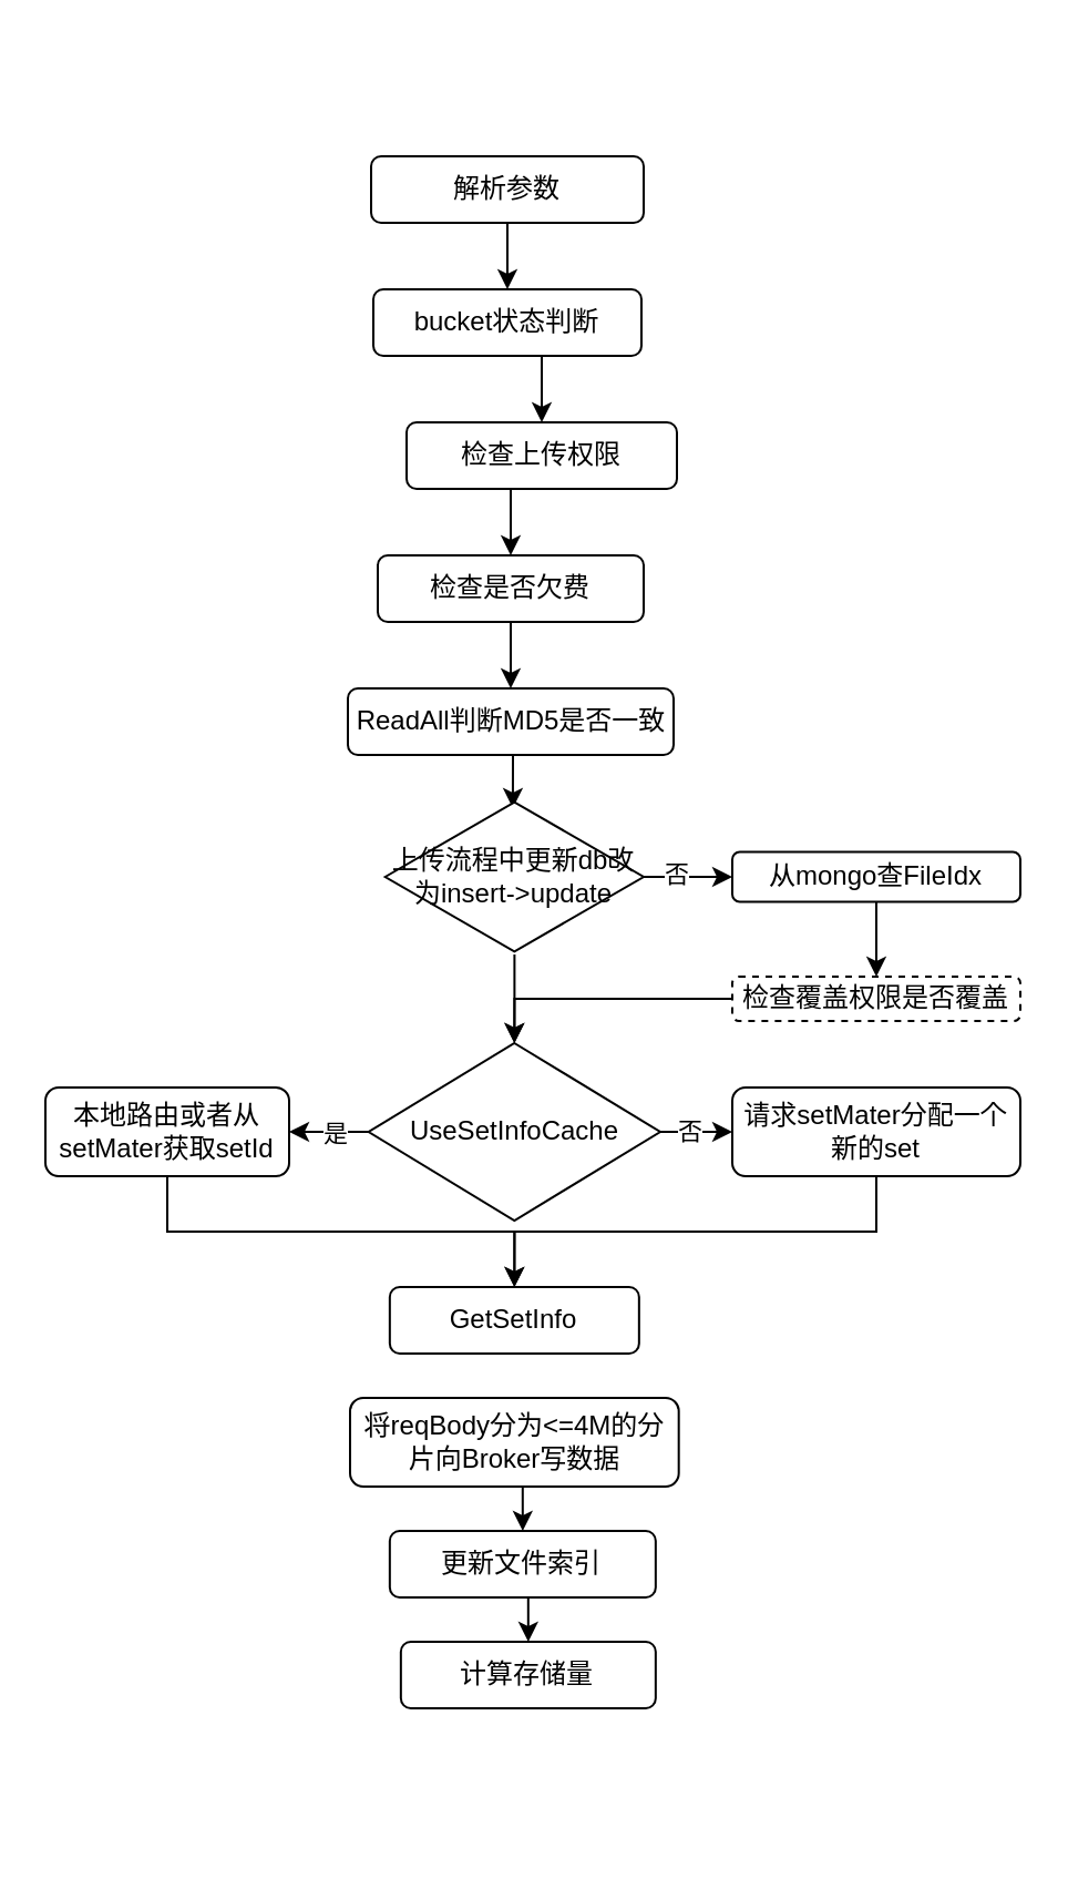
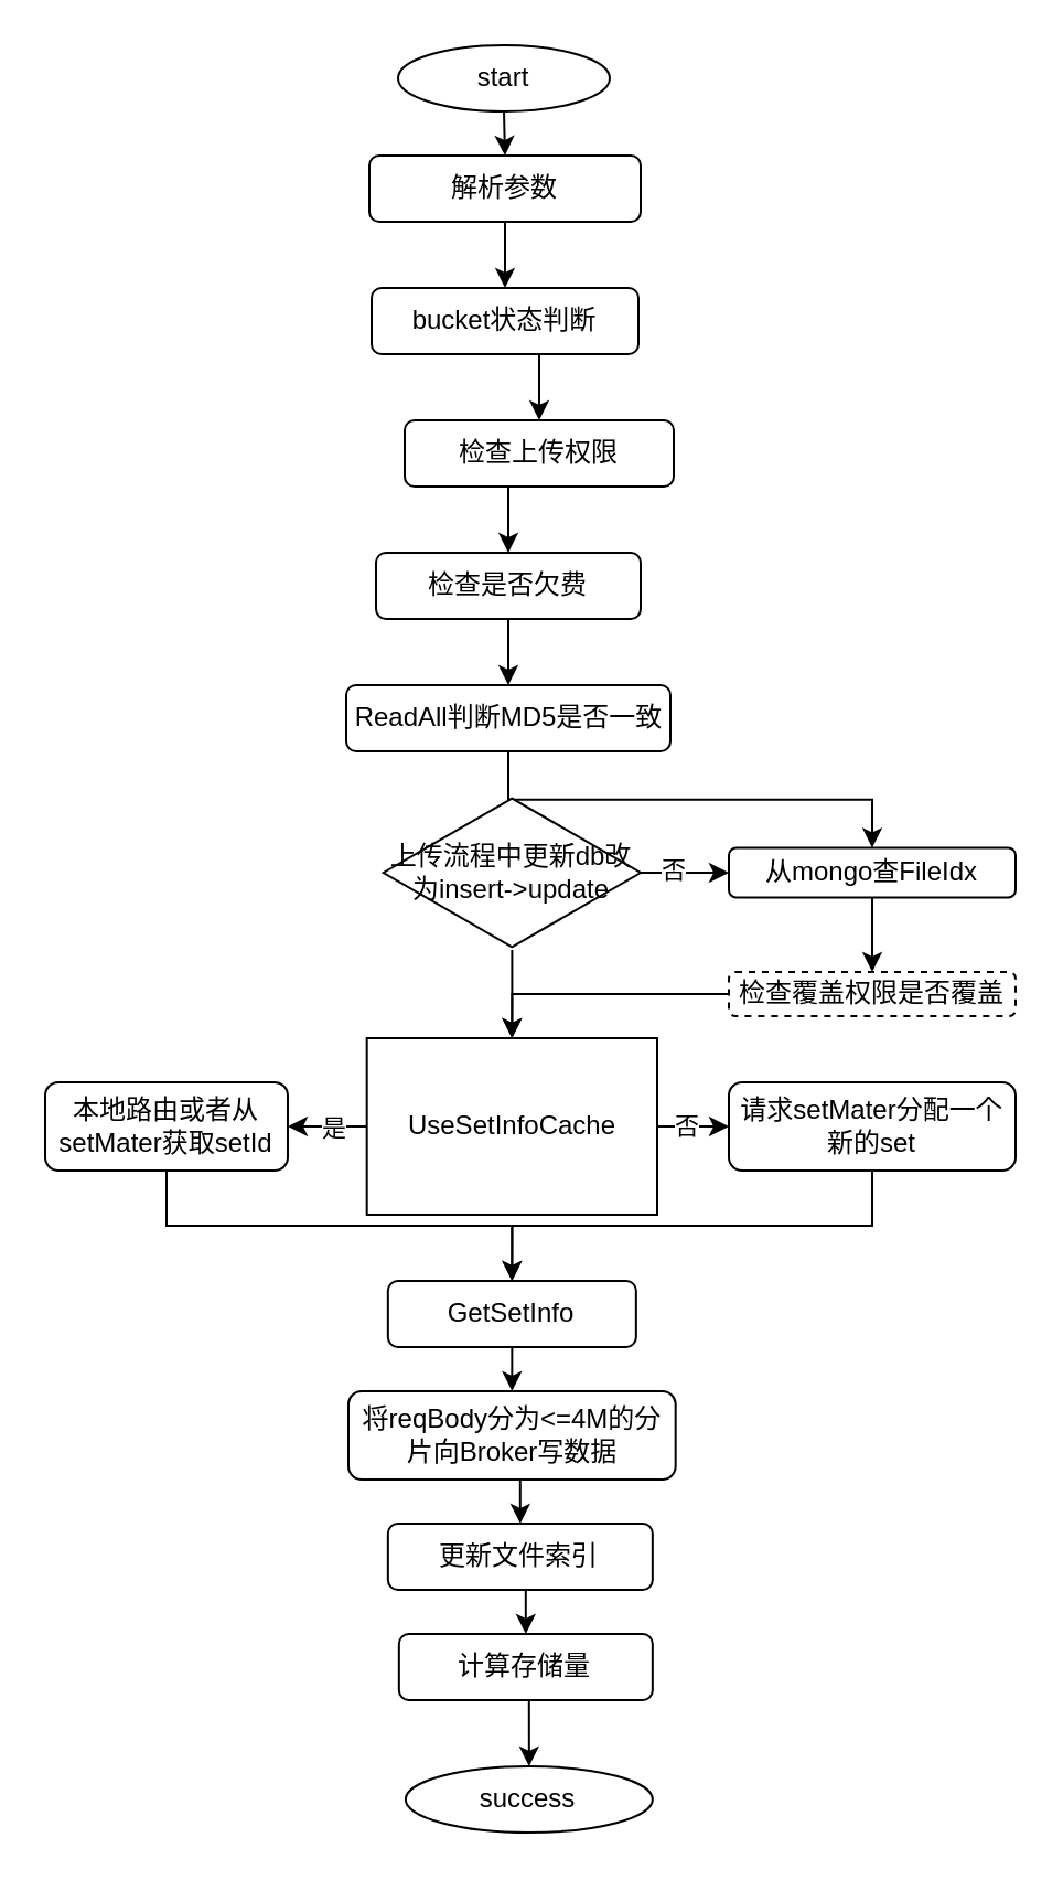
  <mxCell id="0" />
  <mxCell id="1" parent="0" />
+ <mxCell id="2" style="edgeStyle=orthogonalEdgeStyle;rounded=0;orthogonalLoop=1;jettySize=auto;html=1;exitX=0.5;exitY=1;exitDx=0;exitDy=0;entryX=0.5;entryY=0;entryDx=0;entryDy=0;" edge="1" parent="1" source="3" target="5"><mxGeometry relative="1" as="geometry" /></mxCell>
+ <mxCell id="3" value="start" style="ellipse;whiteSpace=wrap;html=1;" vertex="1" parent="1"><mxGeometry x="180" y="20" width="96" height="30" as="geometry" /></mxCell>
  <mxCell id="4" style="edgeStyle=orthogonalEdgeStyle;rounded=0;orthogonalLoop=1;jettySize=auto;html=1;exitX=0.5;exitY=1;exitDx=0;exitDy=0;entryX=0.5;entryY=0;entryDx=0;entryDy=0;" edge="1" parent="1" source="5" target="7"><mxGeometry relative="1" as="geometry" /></mxCell>
  <mxCell id="5" value="解析参数" style="rounded=1;whiteSpace=wrap;html=1;" vertex="1" parent="1"><mxGeometry x="167" y="70" width="123" height="30" as="geometry" /></mxCell>
  <mxCell id="6" style="edgeStyle=orthogonalEdgeStyle;rounded=0;orthogonalLoop=1;jettySize=auto;html=1;exitX=0.5;exitY=1;exitDx=0;exitDy=0;entryX=0.5;entryY=0;entryDx=0;entryDy=0;" edge="1" parent="1" source="7" target="9"><mxGeometry relative="1" as="geometry" /></mxCell>
  <mxCell id="7" value="bucket状态判断" style="rounded=1;whiteSpace=wrap;html=1;" vertex="1" parent="1"><mxGeometry x="168" y="130" width="121" height="30" as="geometry" /></mxCell>
  <mxCell id="8" style="edgeStyle=orthogonalEdgeStyle;rounded=0;orthogonalLoop=1;jettySize=auto;html=1;exitX=0.5;exitY=1;exitDx=0;exitDy=0;entryX=0.5;entryY=0;entryDx=0;entryDy=0;" edge="1" parent="1" source="9" target="11"><mxGeometry relative="1" as="geometry" /></mxCell>
  <mxCell id="9" value="检查上传权限" style="rounded=1;whiteSpace=wrap;html=1;" vertex="1" parent="1"><mxGeometry x="183" y="190" width="122" height="30" as="geometry" /></mxCell>
  <mxCell id="10" style="edgeStyle=orthogonalEdgeStyle;rounded=0;orthogonalLoop=1;jettySize=auto;html=1;exitX=0.5;exitY=1;exitDx=0;exitDy=0;entryX=0.5;entryY=0;entryDx=0;entryDy=0;" edge="1" parent="1" source="11" target="13"><mxGeometry relative="1" as="geometry" /></mxCell>
  <mxCell id="11" value="检查是否欠费" style="rounded=1;whiteSpace=wrap;html=1;" vertex="1" parent="1"><mxGeometry x="170" y="250" width="120" height="30" as="geometry" /></mxCell>
- <mxCell id="12" style="edgeStyle=orthogonalEdgeStyle;rounded=0;orthogonalLoop=1;jettySize=auto;html=1;exitX=0.5;exitY=1;exitDx=0;exitDy=0;entryX=0.494;entryY=0.057;entryDx=0;entryDy=0;entryPerimeter=0;" edge="1" parent="1" source="13" target="17"><mxGeometry relative="1" as="geometry" /></mxCell>
+ <mxCell id="12" style="edgeStyle=orthogonalEdgeStyle;rounded=0;orthogonalLoop=1;jettySize=auto;html=1;exitX=0.5;exitY=1;exitDx=0;exitDy=0;" edge="1" parent="1" source="13" target="19"><mxGeometry relative="1" as="geometry" /></mxCell>
  <mxCell id="13" value="ReadAll判断MD5是否一致" style="rounded=1;whiteSpace=wrap;html=1;" vertex="1" parent="1"><mxGeometry x="156.5" y="310" width="147" height="30" as="geometry" /></mxCell>
  <mxCell id="14" style="edgeStyle=orthogonalEdgeStyle;rounded=0;orthogonalLoop=1;jettySize=auto;html=1;entryX=0;entryY=0.5;entryDx=0;entryDy=0;" edge="1" parent="1" source="17" target="19"><mxGeometry relative="1" as="geometry" /></mxCell>
  <mxCell id="15" value="否" style="edgeLabel;html=1;align=center;verticalAlign=middle;resizable=0;points=[];" vertex="1" connectable="0" parent="14"><mxGeometry x="-0.305" y="2" relative="1" as="geometry"><mxPoint as="offset" /></mxGeometry></mxCell>
  <mxCell id="16" style="edgeStyle=orthogonalEdgeStyle;rounded=0;orthogonalLoop=1;jettySize=auto;html=1;entryX=0.5;entryY=0;entryDx=0;entryDy=0;" edge="1" parent="1" source="17" target="26"><mxGeometry relative="1" as="geometry"><mxPoint x="231.7" y="475" as="targetPoint" /></mxGeometry></mxCell>
  <mxCell id="17" value="上传流程中更新db改为insert-&amp;gt;update" style="html=1;whiteSpace=wrap;aspect=fixed;shape=isoRectangle;" vertex="1" parent="1"><mxGeometry x="173.33" y="360" width="116.67" height="70" as="geometry" /></mxCell>
  <mxCell id="18" style="edgeStyle=orthogonalEdgeStyle;rounded=0;orthogonalLoop=1;jettySize=auto;html=1;exitX=0.5;exitY=1;exitDx=0;exitDy=0;entryX=0.5;entryY=0;entryDx=0;entryDy=0;" edge="1" parent="1" source="19" target="21"><mxGeometry relative="1" as="geometry" /></mxCell>
  <mxCell id="19" value="从mongo查FileIdx" style="rounded=1;whiteSpace=wrap;html=1;" vertex="1" parent="1"><mxGeometry x="330" y="383.75" width="130" height="22.5" as="geometry" /></mxCell>
  <mxCell id="20" style="edgeStyle=orthogonalEdgeStyle;rounded=0;orthogonalLoop=1;jettySize=auto;html=1;entryX=0.5;entryY=0;entryDx=0;entryDy=0;" edge="1" parent="1" source="21" target="26"><mxGeometry relative="1" as="geometry"><mxPoint x="231.67" y="475" as="targetPoint" /></mxGeometry></mxCell>
  <mxCell id="21" value="检查覆盖权限是否覆盖" style="rounded=1;whiteSpace=wrap;html=1;dashed=1;" vertex="1" parent="1"><mxGeometry x="330" y="440" width="130" height="20" as="geometry" /></mxCell>
  <mxCell id="22" style="edgeStyle=orthogonalEdgeStyle;rounded=0;orthogonalLoop=1;jettySize=auto;html=1;exitX=0;exitY=0.5;exitDx=0;exitDy=0;entryX=1;entryY=0.5;entryDx=0;entryDy=0;" edge="1" parent="1" source="26" target="28"><mxGeometry relative="1" as="geometry" /></mxCell>
  <mxCell id="23" value="是" style="edgeLabel;html=1;align=center;verticalAlign=middle;resizable=0;points=[];" vertex="1" connectable="0" parent="22"><mxGeometry x="-0.142" relative="1" as="geometry"><mxPoint as="offset" /></mxGeometry></mxCell>
  <mxCell id="24" style="edgeStyle=orthogonalEdgeStyle;rounded=0;orthogonalLoop=1;jettySize=auto;html=1;exitX=1;exitY=0.5;exitDx=0;exitDy=0;entryX=0;entryY=0.5;entryDx=0;entryDy=0;" edge="1" parent="1" source="26" target="30"><mxGeometry relative="1" as="geometry" /></mxCell>
  <mxCell id="25" value="否" style="edgeLabel;html=1;align=center;verticalAlign=middle;resizable=0;points=[];" vertex="1" connectable="0" parent="24"><mxGeometry x="-0.276" y="1" relative="1" as="geometry"><mxPoint x="1" as="offset" /></mxGeometry></mxCell>
- <mxCell id="26" value="UseSetInfoCache" style="rhombus;whiteSpace=wrap;html=1;" vertex="1" parent="1"><mxGeometry x="165.84" y="470" width="131.66" height="80" as="geometry" /></mxCell>
+ <mxCell id="26" value="UseSetInfoCache" style="whiteSpace=wrap;html=1;rounded=0;" vertex="1" parent="1"><mxGeometry x="165.84" y="470" width="131.66" height="80" as="geometry" /></mxCell>
  <mxCell id="27" style="edgeStyle=orthogonalEdgeStyle;rounded=0;orthogonalLoop=1;jettySize=auto;html=1;exitX=0.5;exitY=1;exitDx=0;exitDy=0;entryX=0.5;entryY=0;entryDx=0;entryDy=0;" edge="1" parent="1" source="28" target="32"><mxGeometry relative="1" as="geometry" /></mxCell>
  <mxCell id="28" value="本地路由或者从setMater获取setId" style="rounded=1;whiteSpace=wrap;html=1;" vertex="1" parent="1"><mxGeometry x="20" y="490" width="110" height="40" as="geometry" /></mxCell>
  <mxCell id="29" style="edgeStyle=orthogonalEdgeStyle;rounded=0;orthogonalLoop=1;jettySize=auto;html=1;exitX=0.5;exitY=1;exitDx=0;exitDy=0;entryX=0.5;entryY=0;entryDx=0;entryDy=0;" edge="1" parent="1" source="30" target="32"><mxGeometry relative="1" as="geometry" /></mxCell>
  <mxCell id="30" value="请求setMater分配一个新的set" style="rounded=1;whiteSpace=wrap;html=1;" vertex="1" parent="1"><mxGeometry x="330" y="490" width="130" height="40" as="geometry" /></mxCell>
+ <mxCell id="31" style="edgeStyle=orthogonalEdgeStyle;rounded=0;orthogonalLoop=1;jettySize=auto;html=1;exitX=0.5;exitY=1;exitDx=0;exitDy=0;entryX=0.5;entryY=0;entryDx=0;entryDy=0;" edge="1" parent="1" source="32" target="34"><mxGeometry relative="1" as="geometry" /></mxCell>
  <mxCell id="32" value="GetSetInfo" style="rounded=1;whiteSpace=wrap;html=1;" vertex="1" parent="1"><mxGeometry x="175.42" y="580" width="112.5" height="30" as="geometry" /></mxCell>
  <mxCell id="33" style="edgeStyle=orthogonalEdgeStyle;rounded=0;orthogonalLoop=1;jettySize=auto;html=1;exitX=0.5;exitY=1;exitDx=0;exitDy=0;entryX=0.5;entryY=0;entryDx=0;entryDy=0;" edge="1" parent="1" source="34" target="36"><mxGeometry relative="1" as="geometry" /></mxCell>
  <mxCell id="34" value="将reqBody分为&amp;lt;=4M的分片向Broker写数据" style="rounded=1;whiteSpace=wrap;html=1;" vertex="1" parent="1"><mxGeometry x="157.5" y="630" width="148.34" height="40" as="geometry" /></mxCell>
  <mxCell id="35" style="edgeStyle=orthogonalEdgeStyle;rounded=0;orthogonalLoop=1;jettySize=auto;html=1;exitX=0.5;exitY=1;exitDx=0;exitDy=0;entryX=0.5;entryY=0;entryDx=0;entryDy=0;" edge="1" parent="1" source="36" target="38"><mxGeometry relative="1" as="geometry" /></mxCell>
  <mxCell id="36" value="更新文件索引" style="rounded=1;whiteSpace=wrap;html=1;" vertex="1" parent="1"><mxGeometry x="175.42" y="690" width="120" height="30" as="geometry" /></mxCell>
+ <mxCell id="37" style="edgeStyle=orthogonalEdgeStyle;rounded=0;orthogonalLoop=1;jettySize=auto;html=1;exitX=0.5;exitY=1;exitDx=0;exitDy=0;entryX=0.5;entryY=0;entryDx=0;entryDy=0;" edge="1" parent="1" source="38" target="39"><mxGeometry relative="1" as="geometry" /></mxCell>
  <mxCell id="38" value="计算存储量" style="rounded=1;whiteSpace=wrap;html=1;" vertex="1" parent="1"><mxGeometry x="180.42" y="740" width="115" height="30" as="geometry" /></mxCell>
+ <mxCell id="39" value="success" style="ellipse;whiteSpace=wrap;html=1;" vertex="1" parent="1"><mxGeometry x="183.42" y="800" width="112" height="30" as="geometry" /></mxCell>
